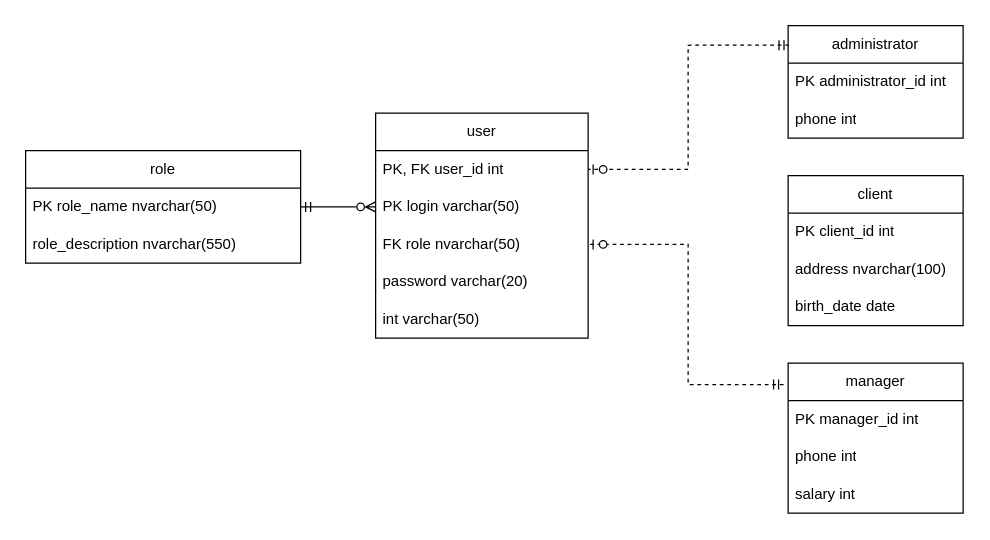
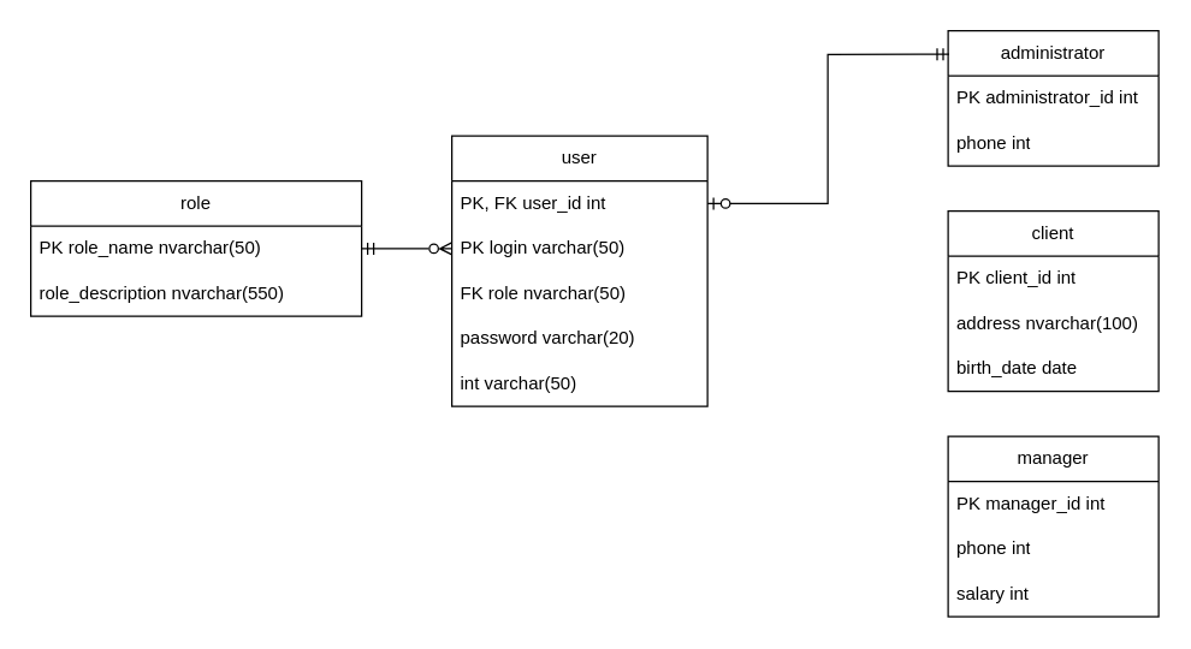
  <mxCell id="0" />
  <mxCell id="1" parent="0" />
  <mxCell id="2" value="user" style="swimlane;fontStyle=0;childLayout=stackLayout;horizontal=1;startSize=30;horizontalStack=0;resizeParent=1;resizeParentMax=0;resizeLast=0;collapsible=1;marginBottom=0;whiteSpace=wrap;html=1;" parent="1" vertex="1"><mxGeometry x="300" y="90" width="170" height="180" as="geometry" /></mxCell>
  <mxCell id="3" value="PK, FK user_id int" style="text;strokeColor=none;fillColor=none;align=left;verticalAlign=middle;spacingLeft=4;spacingRight=4;overflow=hidden;points=[[0,0.5],[1,0.5]];portConstraint=eastwest;rotatable=0;whiteSpace=wrap;html=1;" parent="2" vertex="1"><mxGeometry y="30" width="170" height="30" as="geometry" /></mxCell>
  <mxCell id="4" value="PK login varchar(50)" style="text;strokeColor=none;fillColor=none;align=left;verticalAlign=middle;spacingLeft=4;spacingRight=4;overflow=hidden;points=[[0,0.5],[1,0.5]];portConstraint=eastwest;rotatable=0;whiteSpace=wrap;html=1;" parent="2" vertex="1"><mxGeometry y="60" width="170" height="30" as="geometry" /></mxCell>
  <mxCell id="5" value="FK role nvarchar(50)" style="text;strokeColor=none;fillColor=none;align=left;verticalAlign=middle;spacingLeft=4;spacingRight=4;overflow=hidden;points=[[0,0.5],[1,0.5]];portConstraint=eastwest;rotatable=0;whiteSpace=wrap;html=1;" parent="2" vertex="1"><mxGeometry y="90" width="170" height="30" as="geometry" /></mxCell>
  <mxCell id="6" value="password varchar(20)" style="text;strokeColor=none;fillColor=none;align=left;verticalAlign=middle;spacingLeft=4;spacingRight=4;overflow=hidden;points=[[0,0.5],[1,0.5]];portConstraint=eastwest;rotatable=0;whiteSpace=wrap;html=1;" parent="2" vertex="1"><mxGeometry y="120" width="170" height="30" as="geometry" /></mxCell>
  <mxCell id="7" value="int varchar(50)" style="text;strokeColor=none;fillColor=none;align=left;verticalAlign=middle;spacingLeft=4;spacingRight=4;overflow=hidden;points=[[0,0.5],[1,0.5]];portConstraint=eastwest;rotatable=0;whiteSpace=wrap;html=1;" parent="2" vertex="1"><mxGeometry y="150" width="170" height="30" as="geometry" /></mxCell>
  <mxCell id="8" value="role" style="swimlane;fontStyle=0;childLayout=stackLayout;horizontal=1;startSize=30;horizontalStack=0;resizeParent=1;resizeParentMax=0;resizeLast=0;collapsible=1;marginBottom=0;whiteSpace=wrap;html=1;" parent="1" vertex="1"><mxGeometry x="20" y="120" width="220" height="90" as="geometry" /></mxCell>
  <mxCell id="9" value="PK role_name nvarchar(50)" style="text;strokeColor=none;fillColor=none;align=left;verticalAlign=middle;spacingLeft=4;spacingRight=4;overflow=hidden;points=[[0,0.5],[1,0.5]];portConstraint=eastwest;rotatable=0;whiteSpace=wrap;html=1;" parent="8" vertex="1"><mxGeometry y="30" width="220" height="30" as="geometry" /></mxCell>
  <mxCell id="10" value="role_description nvarchar(550)" style="text;strokeColor=none;fillColor=none;align=left;verticalAlign=middle;spacingLeft=4;spacingRight=4;overflow=hidden;points=[[0,0.5],[1,0.5]];portConstraint=eastwest;rotatable=0;whiteSpace=wrap;html=1;" parent="8" vertex="1"><mxGeometry y="60" width="220" height="30" as="geometry" /></mxCell>
  <mxCell id="11" value="" style="fontSize=12;html=1;endArrow=ERzeroToMany;startArrow=ERmandOne;rounded=0;startFill=0;endFill=0;entryX=0;entryY=0.5;entryDx=0;entryDy=0;dashed=0;exitX=1;exitY=0.5;exitDx=0;exitDy=0;" parent="1" source="9" target="4" edge="1"><mxGeometry width="100" height="100" relative="1" as="geometry"><mxPoint x="299" y="7" as="sourcePoint" /><mxPoint x="211" y="0" as="targetPoint" /></mxGeometry></mxCell>
  <mxCell id="12" value="client" style="swimlane;fontStyle=0;childLayout=stackLayout;horizontal=1;startSize=30;horizontalStack=0;resizeParent=1;resizeParentMax=0;resizeLast=0;collapsible=1;marginBottom=0;whiteSpace=wrap;html=1;" parent="1" vertex="1"><mxGeometry x="630" y="140" width="140" height="120" as="geometry" /></mxCell>
  <mxCell id="13" value="PK client_id int" style="text;strokeColor=none;fillColor=none;align=left;verticalAlign=middle;spacingLeft=4;spacingRight=4;overflow=hidden;points=[[0,0.5],[1,0.5]];portConstraint=eastwest;rotatable=0;whiteSpace=wrap;html=1;" parent="12" vertex="1"><mxGeometry y="30" width="140" height="30" as="geometry" /></mxCell>
  <mxCell id="14" value="address nvarchar(100)" style="text;strokeColor=none;fillColor=none;align=left;verticalAlign=middle;spacingLeft=4;spacingRight=4;overflow=hidden;points=[[0,0.5],[1,0.5]];portConstraint=eastwest;rotatable=0;whiteSpace=wrap;html=1;" parent="12" vertex="1"><mxGeometry y="60" width="140" height="30" as="geometry" /></mxCell>
  <mxCell id="15" value="birth_date date" style="text;strokeColor=none;fillColor=none;align=left;verticalAlign=middle;spacingLeft=4;spacingRight=4;overflow=hidden;points=[[0,0.5],[1,0.5]];portConstraint=eastwest;rotatable=0;whiteSpace=wrap;html=1;" parent="12" vertex="1"><mxGeometry y="90" width="140" height="30" as="geometry" /></mxCell>
  <mxCell id="16" value="administrator" style="swimlane;fontStyle=0;childLayout=stackLayout;horizontal=1;startSize=30;horizontalStack=0;resizeParent=1;resizeParentMax=0;resizeLast=0;collapsible=1;marginBottom=0;whiteSpace=wrap;html=1;" parent="1" vertex="1"><mxGeometry x="630" y="20" width="140" height="90" as="geometry" /></mxCell>
  <mxCell id="17" value="&lt;span style=&quot;background-color: transparent; color: light-dark(rgb(0, 0, 0), rgb(255, 255, 255));&quot;&gt;PK administrator_id int&lt;/span&gt;" style="text;strokeColor=none;fillColor=none;align=left;verticalAlign=middle;spacingLeft=4;spacingRight=4;overflow=hidden;points=[[0,0.5],[1,0.5]];portConstraint=eastwest;rotatable=0;whiteSpace=wrap;html=1;" parent="16" vertex="1"><mxGeometry y="30" width="140" height="30" as="geometry" /></mxCell>
  <mxCell id="18" value="phone int" style="text;strokeColor=none;fillColor=none;align=left;verticalAlign=middle;spacingLeft=4;spacingRight=4;overflow=hidden;points=[[0,0.5],[1,0.5]];portConstraint=eastwest;rotatable=0;whiteSpace=wrap;html=1;" parent="16" vertex="1"><mxGeometry y="60" width="140" height="30" as="geometry" /></mxCell>
  <mxCell id="19" value="manager" style="swimlane;fontStyle=0;childLayout=stackLayout;horizontal=1;startSize=30;horizontalStack=0;resizeParent=1;resizeParentMax=0;resizeLast=0;collapsible=1;marginBottom=0;whiteSpace=wrap;html=1;" parent="1" vertex="1"><mxGeometry x="630" y="290" width="140" height="120" as="geometry" /></mxCell>
  <mxCell id="20" value="PK manager_id int" style="text;strokeColor=none;fillColor=none;align=left;verticalAlign=middle;spacingLeft=4;spacingRight=4;overflow=hidden;points=[[0,0.5],[1,0.5]];portConstraint=eastwest;rotatable=0;whiteSpace=wrap;html=1;" parent="19" vertex="1"><mxGeometry y="30" width="140" height="30" as="geometry" /></mxCell>
  <mxCell id="21" value="phone int" style="text;strokeColor=none;fillColor=none;align=left;verticalAlign=middle;spacingLeft=4;spacingRight=4;overflow=hidden;points=[[0,0.5],[1,0.5]];portConstraint=eastwest;rotatable=0;whiteSpace=wrap;html=1;" parent="19" vertex="1"><mxGeometry y="60" width="140" height="30" as="geometry" /></mxCell>
  <mxCell id="22" value="salary int" style="text;strokeColor=none;fillColor=none;align=left;verticalAlign=middle;spacingLeft=4;spacingRight=4;overflow=hidden;points=[[0,0.5],[1,0.5]];portConstraint=eastwest;rotatable=0;whiteSpace=wrap;html=1;" parent="19" vertex="1"><mxGeometry y="90" width="140" height="30" as="geometry" /></mxCell>
- <mxCell id="23" value="" style="fontSize=12;html=1;endArrow=ERzeroToOne;startArrow=ERmandOne;rounded=0;entryX=1;entryY=0.5;entryDx=0;entryDy=0;exitX=0.005;exitY=0.174;exitDx=0;exitDy=0;exitPerimeter=0;dashed=1;edgeStyle=orthogonalEdgeStyle;" parent="1" source="16" target="3" edge="1"><mxGeometry width="100" height="100" relative="1" as="geometry"><mxPoint x="250" y="50" as="sourcePoint" /><mxPoint x="390" y="160" as="targetPoint" /></mxGeometry></mxCell>
- <mxCell id="24" value="" style="fontSize=12;html=1;endArrow=ERzeroToOne;startArrow=ERmandOne;rounded=0;exitX=-0.026;exitY=0.143;exitDx=0;exitDy=0;exitPerimeter=0;entryX=1;entryY=0.5;entryDx=0;entryDy=0;dashed=1;edgeStyle=orthogonalEdgeStyle;" parent="1" source="19" target="5" edge="1"><mxGeometry width="100" height="100" relative="1" as="geometry"><mxPoint x="220" y="70" as="sourcePoint" /><mxPoint x="190" y="120" as="targetPoint" /><Array as="points"><mxPoint x="550" y="307" /><mxPoint x="550" y="195" /></Array></mxGeometry></mxCell>
+ <mxCell id="23" value="" style="fontSize=12;html=1;endArrow=ERzeroToOne;startArrow=ERmandOne;rounded=0;entryX=1;entryY=0.5;entryDx=0;entryDy=0;exitX=0.005;exitY=0.174;exitDx=0;exitDy=0;exitPerimeter=0;dashed=0;edgeStyle=orthogonalEdgeStyle;" parent="1" source="16" target="3" edge="1"><mxGeometry width="100" height="100" relative="1" as="geometry"><mxPoint x="250" y="50" as="sourcePoint" /><mxPoint x="390" y="160" as="targetPoint" /></mxGeometry></mxCell>
